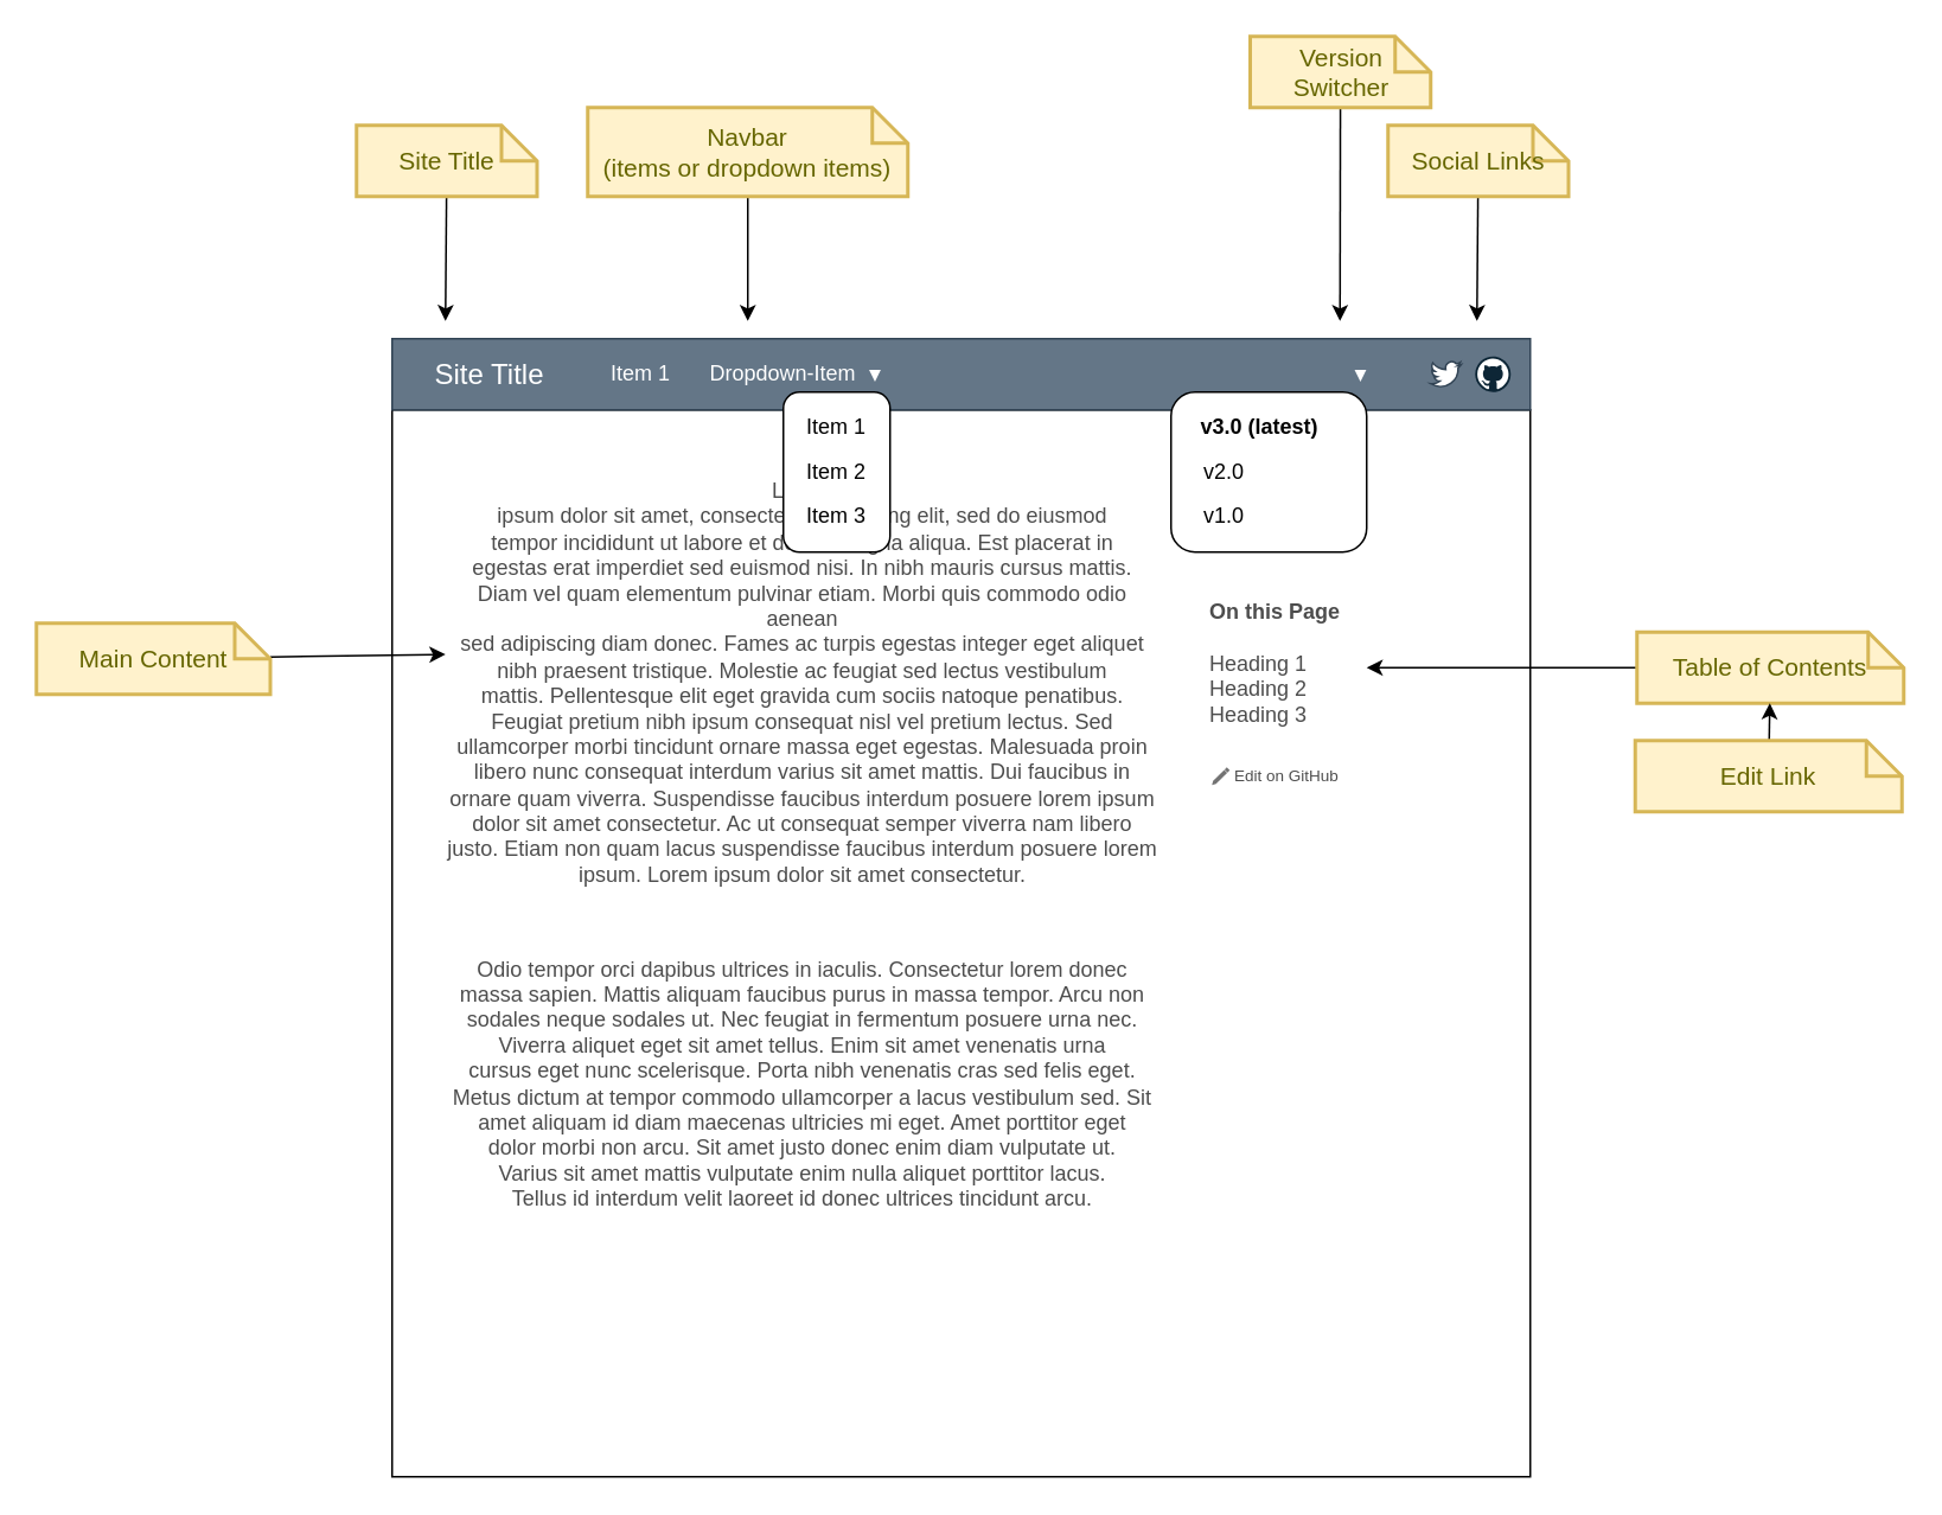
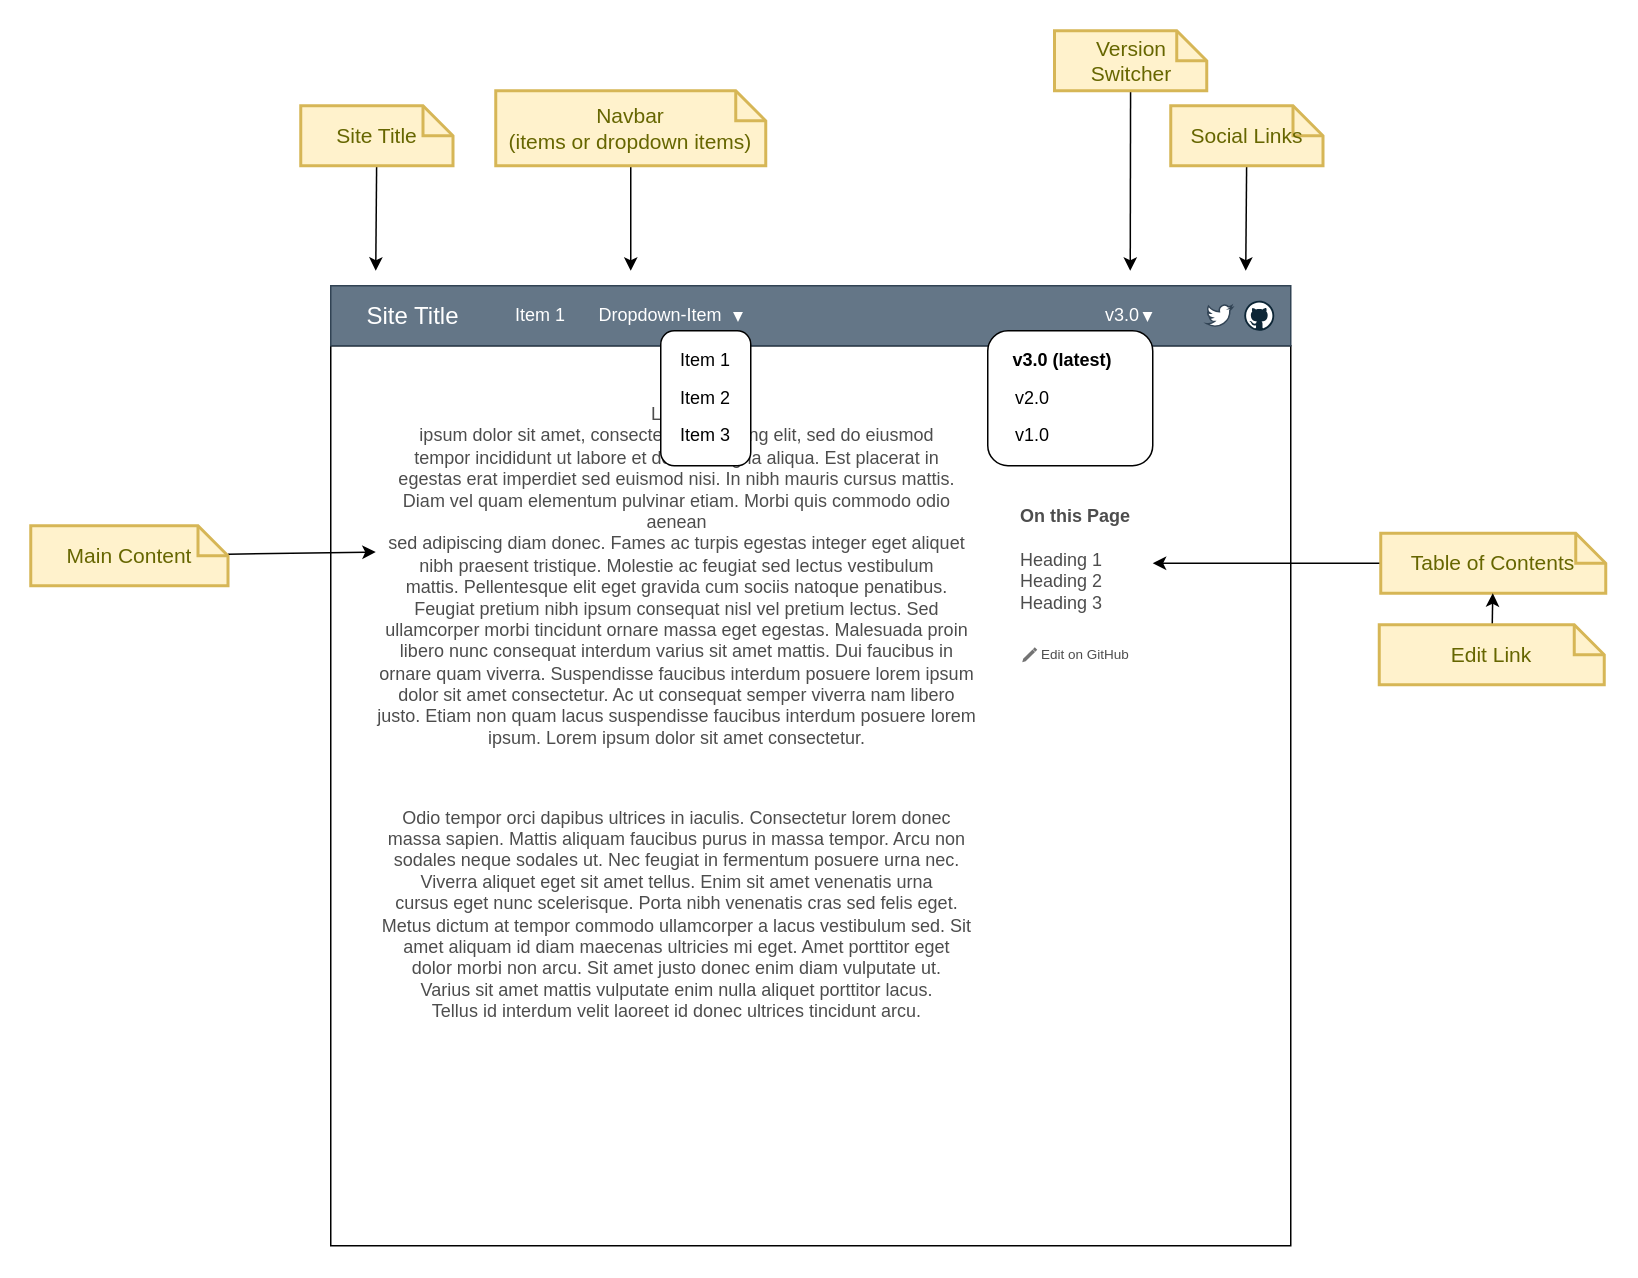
  <mxCell id="0" />
  <mxCell id="1" parent="0" />
  <mxCell id="2" value="" style="rounded=0;whiteSpace=wrap;html=1;" vertex="1" parent="1"><mxGeometry x="220" y="230" width="640" height="600" as="geometry" /></mxCell>
  <mxCell id="3" value="&lt;div class=&quot;page-generator__output js-generator-output&quot; id=&quot;output&quot;&gt;&lt;p&gt;Lorem&lt;br&gt; ipsum dolor sit amet, consectetur adipiscing elit, sed do eiusmod &lt;br&gt;tempor incididunt ut labore et dolore magna aliqua. Est placerat in &lt;br&gt;egestas erat imperdiet sed euismod nisi. In nibh mauris cursus mattis. &lt;br&gt;Diam vel quam elementum pulvinar etiam. Morbi quis commodo odio aenean &lt;br&gt;sed adipiscing diam donec. Fames ac turpis egestas integer eget aliquet &lt;br&gt;nibh praesent tristique. Molestie ac feugiat sed lectus vestibulum &lt;br&gt;mattis. Pellentesque elit eget gravida cum sociis natoque penatibus. &lt;br&gt;Feugiat pretium nibh ipsum consequat nisl vel pretium lectus. Sed &lt;br&gt;ullamcorper morbi tincidunt ornare massa eget egestas. Malesuada proin &lt;br&gt;libero nunc consequat interdum varius sit amet mattis. Dui faucibus in &lt;br&gt;ornare quam viverra. Suspendisse faucibus interdum posuere lorem ipsum &lt;br&gt;dolor sit amet consectetur. Ac ut consequat semper viverra nam libero &lt;br&gt;justo. Etiam non quam lacus suspendisse faucibus interdum posuere lorem &lt;br&gt;ipsum. Lorem ipsum dolor sit amet consectetur.&lt;/p&gt;&lt;br&gt;&lt;p&gt;Odio tempor orci dapibus ultrices in iaculis. Consectetur lorem donec&lt;br&gt; massa sapien. Mattis aliquam faucibus purus in massa tempor. Arcu non &lt;br&gt;sodales neque sodales ut. Nec feugiat in fermentum posuere urna nec. &lt;br&gt;Viverra aliquet eget sit amet tellus. Enim sit amet venenatis urna &lt;br&gt;cursus eget nunc scelerisque. Porta nibh venenatis cras sed felis eget. &lt;br&gt;Metus dictum at tempor commodo ullamcorper a lacus vestibulum sed. Sit &lt;br&gt;amet aliquam id diam maecenas ultricies mi eget. Amet porttitor eget &lt;br&gt;dolor morbi non arcu. Sit amet justo donec enim diam vulputate ut. &lt;br&gt;Varius sit amet mattis vulputate enim nulla aliquet porttitor lacus. &lt;br&gt;Tellus id interdum velit laoreet id donec ultrices tincidunt arcu.&lt;/p&gt;&lt;br&gt;&lt;br&gt;&lt;/div&gt;" style="text;html=1;strokeColor=none;fillColor=none;align=center;verticalAlign=top;whiteSpace=wrap;rounded=0;labelBackgroundColor=#ffffff;fontSize=12;fontColor=#4D4D4D;" vertex="1" parent="1"><mxGeometry x="250" y="250" width="402" height="470" as="geometry" /></mxCell>
  <mxCell id="4" value="" style="rounded=0;whiteSpace=wrap;html=1;fillColor=#647687;strokeColor=#314354;fontColor=#ffffff;" vertex="1" parent="1"><mxGeometry x="220" y="190" width="640" height="40" as="geometry" /></mxCell>
  <mxCell id="5" value="Site Title" style="text;html=1;strokeColor=none;fillColor=none;align=center;verticalAlign=middle;whiteSpace=wrap;rounded=0;fontSize=16;fontColor=#FFFFFF;" vertex="1" parent="1"><mxGeometry x="240" y="200" width="70" height="20" as="geometry" /></mxCell>
  <mxCell id="6" value="Item 1" style="text;html=1;strokeColor=none;fillColor=none;align=center;verticalAlign=middle;whiteSpace=wrap;rounded=0;fontSize=12;fontColor=#FFFFFF;" vertex="1" parent="1"><mxGeometry x="340" y="200" width="40" height="20" as="geometry" /></mxCell>
  <mxCell id="7" value="Dropdown-Item" style="text;html=1;strokeColor=none;fillColor=none;align=center;verticalAlign=middle;whiteSpace=wrap;rounded=0;fontSize=12;fontColor=#FFFFFF;" vertex="1" parent="1"><mxGeometry x="395" y="200" width="90" height="20" as="geometry" /></mxCell>
  <mxCell id="8" value="" style="group" vertex="1" connectable="0" parent="1"><mxGeometry x="440" y="220" width="60" height="90" as="geometry" /></mxCell>
  <mxCell id="9" value="" style="group" vertex="1" connectable="0" parent="8"><mxGeometry width="60" height="90" as="geometry" /></mxCell>
  <mxCell id="10" value="" style="group" vertex="1" connectable="0" parent="9"><mxGeometry width="60" height="90" as="geometry" /></mxCell>
  <mxCell id="11" value="" style="rounded=1;whiteSpace=wrap;html=1;fontSize=16;fontColor=#FFFFFF;" vertex="1" parent="10"><mxGeometry width="60" height="90" as="geometry" /></mxCell>
  <mxCell id="12" value="Item 1" style="text;html=1;strokeColor=none;fillColor=none;align=center;verticalAlign=middle;whiteSpace=wrap;rounded=0;fontSize=12;fontColor=#000000;" vertex="1" parent="10"><mxGeometry x="10" y="10" width="40" height="20" as="geometry" /></mxCell>
  <mxCell id="13" value="Item 2" style="text;html=1;strokeColor=none;fillColor=none;align=center;verticalAlign=middle;whiteSpace=wrap;rounded=0;fontSize=12;fontColor=#000000;" vertex="1" parent="10"><mxGeometry x="10" y="35" width="40" height="20" as="geometry" /></mxCell>
  <mxCell id="14" value="Item 3" style="text;html=1;strokeColor=none;fillColor=none;align=center;verticalAlign=middle;whiteSpace=wrap;rounded=0;fontSize=12;fontColor=#000000;" vertex="1" parent="10"><mxGeometry x="10" y="60" width="40" height="20" as="geometry" /></mxCell>
  <mxCell id="15" value="" style="triangle;whiteSpace=wrap;html=1;fontSize=12;fontColor=#000000;rotation=90;fillColor=#FFFFFF;strokeColor=#FFFFFF;" vertex="1" parent="1"><mxGeometry x="489" y="208" width="5" height="5" as="geometry" /></mxCell>
  <mxCell id="16" value="" style="group" vertex="1" connectable="0" parent="1"><mxGeometry x="804" y="200" width="45" height="20" as="geometry" /></mxCell>
  <mxCell id="17" value="" style="dashed=0;outlineConnect=0;html=1;align=center;labelPosition=center;verticalLabelPosition=bottom;verticalAlign=top;shape=mxgraph.weblogos.github;strokeColor=#FFFFFF;fillColor=#ffffff;fontSize=12;fontColor=#ffffff;gradientColor=none;" vertex="1" parent="16"><mxGeometry x="25" width="20" height="20" as="geometry" /></mxCell>
  <mxCell id="18" value="" style="dashed=0;outlineConnect=0;html=1;align=center;labelPosition=center;verticalLabelPosition=bottom;verticalAlign=top;shape=mxgraph.weblogos.twitter;fillColor=#FFFFFF;strokeColor=#314354;fontSize=12;fontColor=#ffffff;" vertex="1" parent="16"><mxGeometry y="2.5" width="17.14" height="15" as="geometry" /></mxCell>
  <mxCell id="19" value="" style="group" vertex="1" connectable="0" parent="1"><mxGeometry x="658" y="220" width="110" height="90" as="geometry" /></mxCell>
  <mxCell id="20" value="" style="rounded=1;whiteSpace=wrap;html=1;fontSize=16;fontColor=#FFFFFF;" vertex="1" parent="19"><mxGeometry width="110" height="90" as="geometry" /></mxCell>
  <mxCell id="21" value="v3.0 (latest)" style="text;html=1;strokeColor=none;fillColor=none;align=center;verticalAlign=middle;whiteSpace=wrap;rounded=0;fontSize=12;fontColor=#000000;fontStyle=1" vertex="1" parent="19"><mxGeometry x="10" y="10" width="80" height="20" as="geometry" /></mxCell>
  <mxCell id="22" value="v2.0" style="text;html=1;strokeColor=none;fillColor=none;align=center;verticalAlign=middle;whiteSpace=wrap;rounded=0;fontSize=12;fontColor=#000000;" vertex="1" parent="19"><mxGeometry x="10" y="35" width="40" height="20" as="geometry" /></mxCell>
  <mxCell id="23" value="v1.0" style="text;html=1;strokeColor=none;fillColor=none;align=center;verticalAlign=middle;whiteSpace=wrap;rounded=0;fontSize=12;fontColor=#000000;" vertex="1" parent="19"><mxGeometry x="10" y="60" width="40" height="20" as="geometry" /></mxCell>
  <mxCell id="24" value="" style="group" vertex="1" connectable="0" parent="1"><mxGeometry x="738" y="200" width="29" height="20" as="geometry" /></mxCell>
+ <mxCell id="25" value="v3.0" style="text;html=1;strokeColor=none;fillColor=none;align=center;verticalAlign=middle;whiteSpace=wrap;rounded=0;fontSize=12;fontColor=#FFFFFF;" vertex="1" parent="24"><mxGeometry width="20" height="20" as="geometry" /></mxCell>
  <mxCell id="26" value="" style="triangle;whiteSpace=wrap;html=1;fontSize=12;fontColor=#000000;rotation=90;fillColor=#FFFFFF;strokeColor=#FFFFFF;" vertex="1" parent="24"><mxGeometry x="24" y="8" width="5" height="5" as="geometry" /></mxCell>
  <mxCell id="27" value="Text" style="text;html=1;strokeColor=none;fillColor=none;align=center;verticalAlign=middle;whiteSpace=wrap;rounded=0;labelBackgroundColor=#ffffff;fontSize=12;fontColor=#FFFFFF;" vertex="1" parent="1"><mxGeometry x="550" y="810" width="40" height="20" as="geometry" /></mxCell>
  <mxCell id="28" value="&lt;b&gt;On this Page&lt;/b&gt;&lt;br&gt;&lt;br&gt;&lt;div&gt;Heading 1&lt;/div&gt;Heading 2&lt;br&gt;Heading 3" style="text;html=1;strokeColor=none;fillColor=none;align=left;verticalAlign=top;whiteSpace=wrap;rounded=0;labelBackgroundColor=#ffffff;fontSize=12;fontColor=#4D4D4D;horizontal=1;" vertex="1" parent="1"><mxGeometry x="678" y="330" width="90" height="90" as="geometry" /></mxCell>
  <mxCell id="29" value="&lt;span style=&quot;font-size: 9px;&quot;&gt;Edit on GitHub&lt;/span&gt;" style="text;html=1;strokeColor=none;fillColor=none;align=left;verticalAlign=middle;whiteSpace=wrap;rounded=0;labelBackgroundColor=#ffffff;fontSize=9;fontColor=#4D4D4D;horizontal=1;fontStyle=0" vertex="1" parent="1"><mxGeometry x="692" y="425.5" width="90" height="21" as="geometry" /></mxCell>
  <mxCell id="30" value="" style="dashed=0;aspect=fixed;verticalLabelPosition=bottom;verticalAlign=top;align=center;shape=mxgraph.gmdl.edit;strokeColor=none;fillColor=#737373;shadow=0;labelBackgroundColor=#ffffff;fontSize=12;fontColor=#4D4D4D;" vertex="1" parent="1"><mxGeometry x="681" y="431" width="10" height="10" as="geometry" /></mxCell>
  <mxCell id="31" value="" style="rounded=0;orthogonalLoop=1;jettySize=auto;html=1;fontSize=9;fontColor=#4D4D4D;" edge="1" parent="1" source="32"><mxGeometry relative="1" as="geometry"><mxPoint x="830" y="180" as="targetPoint" /></mxGeometry></mxCell>
  <mxCell id="32" value="Social Links" style="shape=note;strokeWidth=2;fontSize=14;size=20;whiteSpace=wrap;html=1;fillColor=#fff2cc;strokeColor=#d6b656;fontColor=#666600;labelBackgroundColor=none;" vertex="1" parent="1"><mxGeometry x="780" y="70" width="101.5" height="40" as="geometry" /></mxCell>
  <mxCell id="33" value="" style="rounded=0;orthogonalLoop=1;jettySize=auto;html=1;fontSize=9;fontColor=#4D4D4D;" edge="1" parent="1" source="34"><mxGeometry relative="1" as="geometry"><mxPoint x="753" y="180" as="targetPoint" /></mxGeometry></mxCell>
  <mxCell id="34" value="Version Switcher" style="shape=note;strokeWidth=2;fontSize=14;size=20;whiteSpace=wrap;html=1;fillColor=#fff2cc;strokeColor=#d6b656;fontColor=#666600;labelBackgroundColor=none;" vertex="1" parent="1"><mxGeometry x="702.5" y="20" width="101.5" height="40" as="geometry" /></mxCell>
  <mxCell id="35" value="" style="rounded=0;orthogonalLoop=1;jettySize=auto;html=1;fontSize=9;fontColor=#4D4D4D;" edge="1" parent="1" source="36"><mxGeometry relative="1" as="geometry"><mxPoint x="250" y="180" as="targetPoint" /></mxGeometry></mxCell>
  <mxCell id="36" value="Site Title" style="shape=note;strokeWidth=2;fontSize=14;size=20;whiteSpace=wrap;html=1;fillColor=#fff2cc;strokeColor=#d6b656;fontColor=#666600;labelBackgroundColor=none;" vertex="1" parent="1"><mxGeometry x="200" y="70" width="101.5" height="40" as="geometry" /></mxCell>
  <mxCell id="37" value="" style="rounded=0;orthogonalLoop=1;jettySize=auto;html=1;fontSize=9;fontColor=#4D4D4D;" edge="1" parent="1" source="38"><mxGeometry relative="1" as="geometry"><mxPoint x="420" y="180" as="targetPoint" /></mxGeometry></mxCell>
  <mxCell id="38" value="Navbar &lt;br&gt;(items or dropdown items)" style="shape=note;strokeWidth=2;fontSize=14;size=20;whiteSpace=wrap;html=1;fillColor=#fff2cc;strokeColor=#d6b656;fontColor=#666600;labelBackgroundColor=none;" vertex="1" parent="1"><mxGeometry x="330" y="60" width="180" height="50" as="geometry" /></mxCell>
  <mxCell id="39" value="" style="rounded=0;orthogonalLoop=1;jettySize=auto;html=1;fontSize=9;fontColor=#4D4D4D;entryX=0;entryY=0.25;entryDx=0;entryDy=0;" edge="1" parent="1" source="40" target="3"><mxGeometry relative="1" as="geometry"><mxPoint x="180" y="370" as="targetPoint" /></mxGeometry></mxCell>
  <mxCell id="40" value="Main Content" style="shape=note;strokeWidth=2;fontSize=14;size=20;whiteSpace=wrap;html=1;fillColor=#fff2cc;strokeColor=#d6b656;fontColor=#666600;labelBackgroundColor=none;" vertex="1" parent="1"><mxGeometry x="20" y="350" width="131.5" height="40" as="geometry" /></mxCell>
  <mxCell id="41" value="" style="rounded=0;orthogonalLoop=1;jettySize=auto;html=1;fontSize=9;fontColor=#4D4D4D;entryX=1;entryY=0.5;entryDx=0;entryDy=0;" edge="1" parent="1" source="42" target="28"><mxGeometry relative="1" as="geometry"><mxPoint x="1230" y="277.5" as="targetPoint" /></mxGeometry></mxCell>
  <mxCell id="42" value="Table of Contents" style="shape=note;strokeWidth=2;fontSize=14;size=20;whiteSpace=wrap;html=1;fillColor=#fff2cc;strokeColor=#d6b656;fontColor=#666600;labelBackgroundColor=none;" vertex="1" parent="1"><mxGeometry x="920" y="355" width="150" height="40" as="geometry" /></mxCell>
  <mxCell id="43" value="" style="rounded=0;orthogonalLoop=1;jettySize=auto;html=1;fontSize=9;fontColor=#4D4D4D;" edge="1" parent="1" source="44" target="42"><mxGeometry relative="1" as="geometry"><mxPoint x="767" y="436" as="targetPoint" /></mxGeometry></mxCell>
  <mxCell id="44" value="Edit Link" style="shape=note;strokeWidth=2;fontSize=14;size=20;whiteSpace=wrap;html=1;fillColor=#fff2cc;strokeColor=#d6b656;fontColor=#666600;labelBackgroundColor=none;" vertex="1" parent="1"><mxGeometry x="919" y="416" width="150" height="40" as="geometry" /></mxCell>
